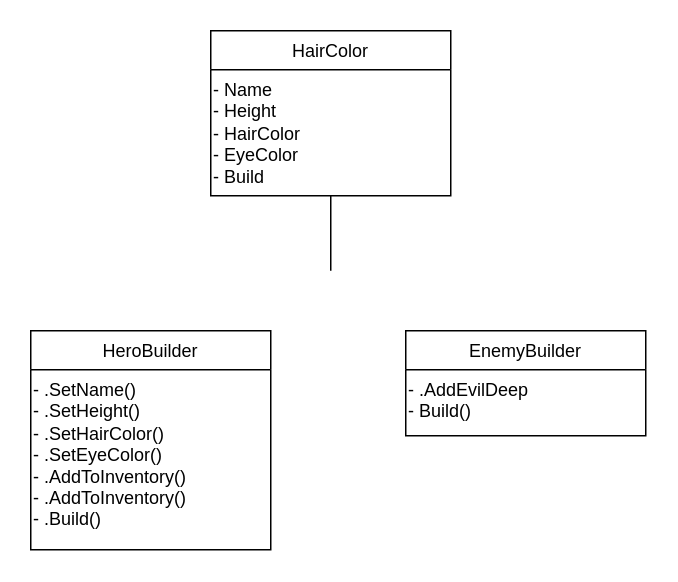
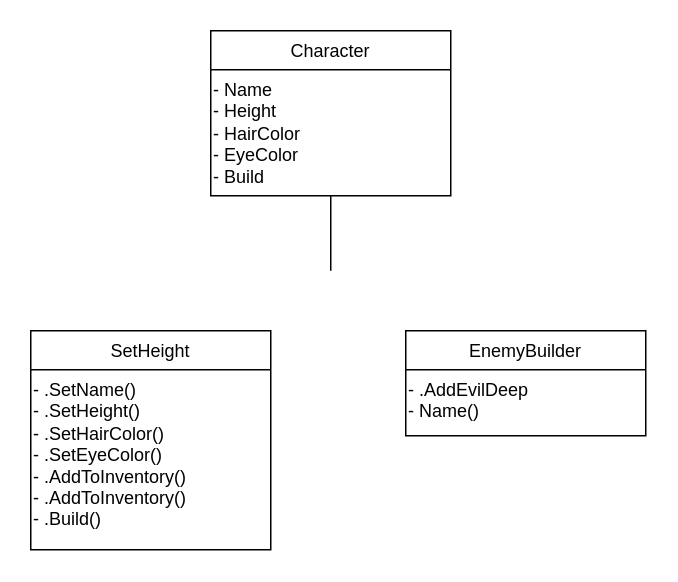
  <mxCell id="0" />
  <mxCell id="1" parent="0" />
- <mxCell id="2" value="HeroBuilder" style="swimlane;fontStyle=0;align=center;verticalAlign=top;childLayout=stackLayout;horizontal=1;startSize=26;horizontalStack=0;resizeParent=1;resizeLast=0;collapsible=1;marginBottom=0;rounded=0;shadow=0;strokeWidth=1;" parent="1" vertex="1"><mxGeometry x="20" y="220" width="160" height="146" as="geometry"><mxRectangle x="130" y="380" width="160" height="26" as="alternateBounds" /></mxGeometry></mxCell>
+ <mxCell id="2" value="SetHeight" style="swimlane;fontStyle=0;align=center;verticalAlign=top;childLayout=stackLayout;horizontal=1;startSize=26;horizontalStack=0;resizeParent=1;resizeLast=0;collapsible=1;marginBottom=0;rounded=0;shadow=0;strokeWidth=1;" parent="1" vertex="1"><mxGeometry x="20" y="220" width="160" height="146" as="geometry"><mxRectangle x="130" y="380" width="160" height="26" as="alternateBounds" /></mxGeometry></mxCell>
  <mxCell id="3" value="- .SetName()&#10;- .SetHeight()&#10;- .SetHairColor()&#10;- .SetEyeColor()&#10;- .AddToInventory()&#10;- .AddToInventory()&#10;- .Build()" style="text;whiteSpace=wrap;" parent="2" vertex="1"><mxGeometry y="26" width="160" height="120" as="geometry" /></mxCell>
  <mxCell id="4" value="EnemyBuilder" style="swimlane;fontStyle=0;align=center;verticalAlign=top;childLayout=stackLayout;horizontal=1;startSize=26;horizontalStack=0;resizeParent=1;resizeLast=0;collapsible=1;marginBottom=0;rounded=0;shadow=0;strokeWidth=1;" parent="1" vertex="1"><mxGeometry x="270" y="220" width="160" height="70" as="geometry"><mxRectangle x="130" y="380" width="160" height="26" as="alternateBounds" /></mxGeometry></mxCell>
- <mxCell id="5" value="- .AddEvilDeep&#10;- Build()" style="text;whiteSpace=wrap;" parent="4" vertex="1"><mxGeometry y="26" width="160" height="44" as="geometry" /></mxCell>
- <mxCell id="6" value="HairColor" style="swimlane;fontStyle=0;align=center;verticalAlign=top;childLayout=stackLayout;horizontal=1;startSize=26;horizontalStack=0;resizeParent=1;resizeLast=0;collapsible=1;marginBottom=0;rounded=0;shadow=0;strokeWidth=1;" parent="1" vertex="1"><mxGeometry x="140" y="20" width="160" height="110" as="geometry"><mxRectangle x="130" y="380" width="160" height="26" as="alternateBounds" /></mxGeometry></mxCell>
+ <mxCell id="5" value="- .AddEvilDeep&#10;- Name()" style="text;whiteSpace=wrap;" parent="4" vertex="1"><mxGeometry y="26" width="160" height="44" as="geometry" /></mxCell>
+ <mxCell id="6" value="Character" style="swimlane;fontStyle=0;align=center;verticalAlign=top;childLayout=stackLayout;horizontal=1;startSize=26;horizontalStack=0;resizeParent=1;resizeLast=0;collapsible=1;marginBottom=0;rounded=0;shadow=0;strokeWidth=1;" parent="1" vertex="1"><mxGeometry x="140" y="20" width="160" height="110" as="geometry"><mxRectangle x="130" y="380" width="160" height="26" as="alternateBounds" /></mxGeometry></mxCell>
  <mxCell id="7" value="- Name&#10;- Height&#10;- HairColor&#10;- EyeColor&#10;- Build" style="text;whiteSpace=wrap;" parent="6" vertex="1"><mxGeometry y="26" width="160" height="84" as="geometry" /></mxCell>
  <mxCell id="8" value="" style="endArrow=none;html=1;rounded=0;exitX=0.5;exitY=1;exitDx=0;exitDy=0;" edge="1" parent="1" source="7"><mxGeometry width="50" height="50" relative="1" as="geometry"><mxPoint x="250" y="360" as="sourcePoint" /><mxPoint x="220" y="180" as="targetPoint" /></mxGeometry></mxCell>
